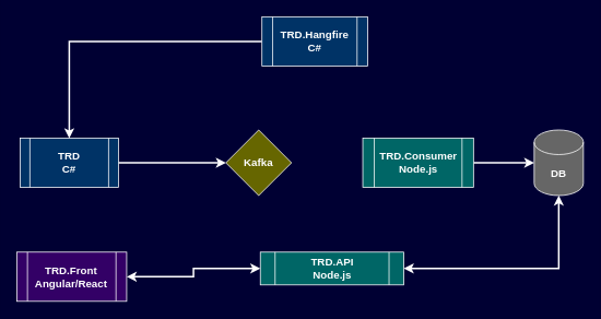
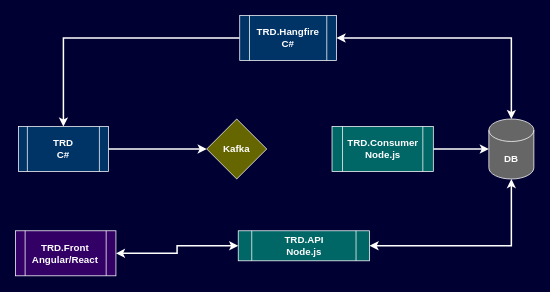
  <mxCell id="0" />
  <mxCell id="1" parent="0" />
  <mxCell id="2" style="edgeStyle=orthogonalEdgeStyle;rounded=0;orthogonalLoop=1;jettySize=auto;html=1;entryX=0;entryY=0.5;entryDx=0;entryDy=0;fontFamily=Helvetica;fontSize=13;fontColor=#FFFFFF;strokeColor=#FFFFFF;strokeWidth=2;" edge="1" parent="1" source="3" target="12"><mxGeometry relative="1" as="geometry" /></mxCell>
  <mxCell id="3" value="TRD&lt;br style=&quot;font-size: 13px;&quot;&gt;C#" style="shape=process;whiteSpace=wrap;html=1;backgroundOutline=1;strokeColor=#FFFFFF;fillColor=#003366;fontStyle=1;fontColor=#FFFFFF;fontFamily=Helvetica;fontSize=13;" vertex="1" parent="1"><mxGeometry x="24" y="168" width="120" height="60" as="geometry" /></mxCell>
  <mxCell id="4" style="edgeStyle=orthogonalEdgeStyle;rounded=0;orthogonalLoop=1;jettySize=auto;html=1;entryX=0;entryY=0.5;entryDx=0;entryDy=0;entryPerimeter=0;strokeColor=#FFFFFF;strokeWidth=2;fontFamily=Helvetica;fontSize=13;fontColor=#FFFFFF;" edge="1" parent="1" source="5" target="11"><mxGeometry relative="1" as="geometry" /></mxCell>
  <mxCell id="5" value="TRD.Consumer&lt;br style=&quot;font-size: 13px;&quot;&gt;Node.js" style="shape=process;whiteSpace=wrap;html=1;backgroundOutline=1;strokeColor=#FFFFFF;fillColor=#006666;fontStyle=1;fontColor=#FFFFFF;fontFamily=Helvetica;fontSize=13;" vertex="1" parent="1"><mxGeometry x="442" y="168" width="135" height="60" as="geometry" /></mxCell>
  <mxCell id="6" style="edgeStyle=orthogonalEdgeStyle;rounded=0;orthogonalLoop=1;jettySize=auto;html=1;entryX=0.5;entryY=1;entryDx=0;entryDy=0;entryPerimeter=0;strokeColor=#FFFFFF;strokeWidth=2;fontFamily=Helvetica;fontSize=13;fontColor=#FFFFFF;startArrow=classic;startFill=1;" edge="1" parent="1" source="7" target="11"><mxGeometry relative="1" as="geometry" /></mxCell>
  <mxCell id="7" value="TRD.API&lt;br style=&quot;font-size: 13px;&quot;&gt;Node.js" style="shape=process;whiteSpace=wrap;html=1;backgroundOutline=1;strokeColor=#FFFFFF;fillColor=#006666;fontStyle=1;fontColor=#FFFFFF;fontFamily=Helvetica;fontSize=13;" vertex="1" parent="1"><mxGeometry x="317" y="307" width="175" height="40" as="geometry" /></mxCell>
+ <mxCell id="8" style="edgeStyle=orthogonalEdgeStyle;rounded=0;orthogonalLoop=1;jettySize=auto;html=1;strokeColor=#FFFFFF;strokeWidth=2;fontFamily=Helvetica;fontSize=13;fontColor=#FFFFFF;startArrow=classic;startFill=1;" edge="1" parent="1" source="10" target="11"><mxGeometry relative="1" as="geometry" /></mxCell>
  <mxCell id="9" style="edgeStyle=orthogonalEdgeStyle;rounded=0;orthogonalLoop=1;jettySize=auto;html=1;strokeColor=#FFFFFF;strokeWidth=2;fontFamily=Helvetica;fontSize=13;fontColor=#FFFFFF;startArrow=none;startFill=0;" edge="1" parent="1" source="10" target="3"><mxGeometry relative="1" as="geometry" /></mxCell>
  <mxCell id="10" value="TRD.Hangfire&lt;br style=&quot;font-size: 13px;&quot;&gt;C#" style="shape=process;whiteSpace=wrap;html=1;backgroundOutline=1;strokeColor=#FFFFFF;fillColor=#003366;fontStyle=1;fontColor=#FFFFFF;fontFamily=Helvetica;fontSize=13;" vertex="1" parent="1"><mxGeometry x="319" y="20" width="129" height="60" as="geometry" /></mxCell>
  <mxCell id="11" value="DB" style="shape=cylinder3;whiteSpace=wrap;html=1;boundedLbl=1;backgroundOutline=1;size=15;strokeColor=#FFFFFF;fontFamily=Helvetica;fontSize=13;fontColor=#FFFFFF;fillColor=#666666;fontStyle=1" vertex="1" parent="1"><mxGeometry x="651" y="158" width="60" height="80" as="geometry" /></mxCell>
  <mxCell id="12" value="Kafka" style="rhombus;whiteSpace=wrap;html=1;strokeColor=#FFFFFF;fontFamily=Helvetica;fontSize=13;fontColor=#FFFFFF;fillColor=#666600;fontStyle=1" vertex="1" parent="1"><mxGeometry x="275" y="158" width="80" height="80" as="geometry" /></mxCell>
  <mxCell id="13" style="edgeStyle=orthogonalEdgeStyle;rounded=0;orthogonalLoop=1;jettySize=auto;html=1;entryX=0;entryY=0.5;entryDx=0;entryDy=0;strokeColor=#FFFFFF;strokeWidth=2;fontFamily=Helvetica;fontSize=13;fontColor=#FFFFFF;startArrow=classic;startFill=1;endArrow=classic;endFill=1;" edge="1" parent="1" source="14" target="7"><mxGeometry relative="1" as="geometry" /></mxCell>
  <mxCell id="14" value="TRD.Front&lt;br&gt;Angular/React" style="shape=process;whiteSpace=wrap;html=1;backgroundOutline=1;strokeColor=#FFFFFF;fontFamily=Helvetica;fontSize=13;fontColor=#FFFFFF;fillColor=#330066;fontStyle=1" vertex="1" parent="1"><mxGeometry x="20" y="307" width="134" height="60" as="geometry" /></mxCell>
